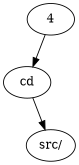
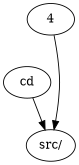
  digraph {
    n1 [label=cd]
    n2 [label="src/"]
    n3 [label=4]
    n1 -> n2
-   n3 -> n1
+   n3 -> n2
  }
